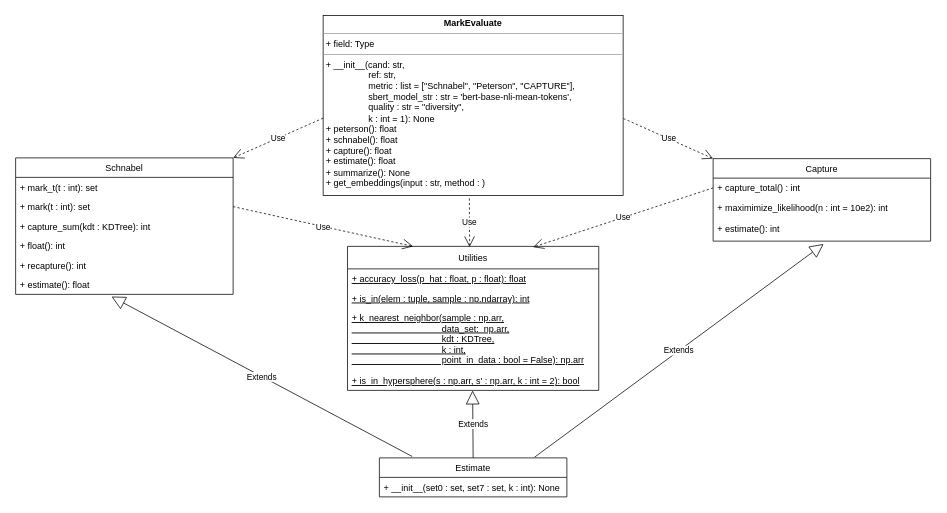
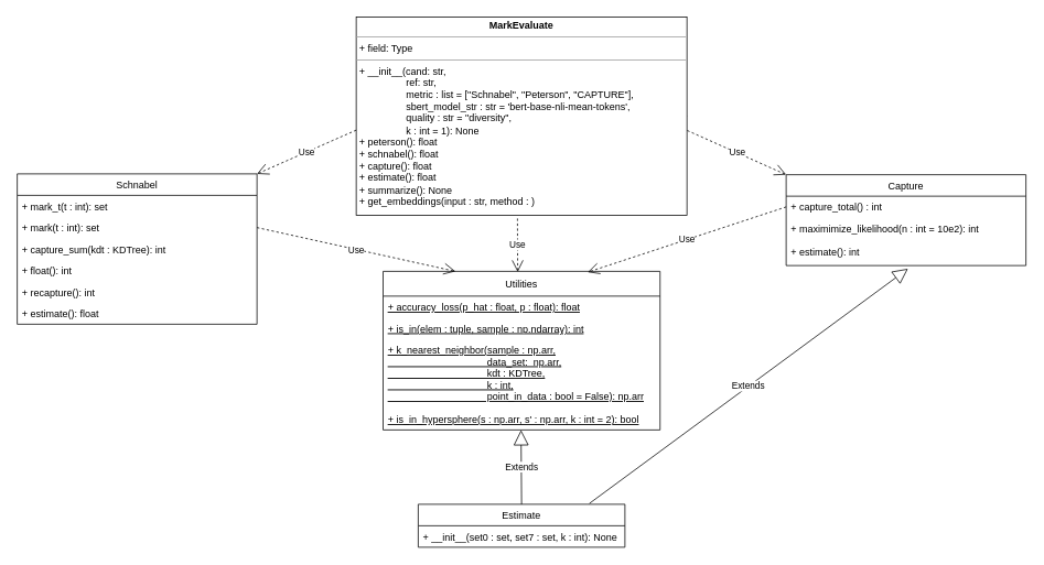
  <mxCell id="0" />
  <mxCell id="1" parent="0" />
  <mxCell id="2" style="edgeStyle=orthogonalEdgeStyle;rounded=0;orthogonalLoop=1;jettySize=auto;html=1;exitX=1;exitY=0.5;exitDx=0;exitDy=0;" parent="1" source="3" edge="1"><mxGeometry relative="1" as="geometry"><mxPoint x="820" y="140" as="targetPoint" /></mxGeometry></mxCell>
  <mxCell id="3" value="&lt;p style=&quot;margin: 0px ; margin-top: 4px ; text-align: center&quot;&gt;&lt;b&gt;MarkEvaluate&lt;/b&gt;&lt;/p&gt;&lt;hr size=&quot;1&quot;&gt;&lt;p style=&quot;margin: 0px ; margin-left: 4px&quot;&gt;+ field: Type&lt;/p&gt;&lt;hr size=&quot;1&quot;&gt;&lt;p style=&quot;margin: 0px ; margin-left: 4px&quot;&gt;+ __init__(cand: str,&lt;/p&gt;&lt;p style=&quot;margin: 0px ; margin-left: 4px&quot;&gt;&amp;nbsp; &amp;nbsp; &amp;nbsp; &amp;nbsp; &amp;nbsp; &amp;nbsp; &amp;nbsp; &amp;nbsp; &amp;nbsp;ref: str,&lt;/p&gt;&lt;p style=&quot;margin: 0px ; margin-left: 4px&quot;&gt;&amp;nbsp; &amp;nbsp; &amp;nbsp; &amp;nbsp; &amp;nbsp; &amp;nbsp; &amp;nbsp; &amp;nbsp; &amp;nbsp;metric : list = [&quot;Schnabel&quot;, &quot;Peterson&quot;, &quot;CAPTURE&quot;],&lt;/p&gt;&lt;p style=&quot;margin: 0px ; margin-left: 4px&quot;&gt;&amp;nbsp; &amp;nbsp; &amp;nbsp; &amp;nbsp; &amp;nbsp; &amp;nbsp; &amp;nbsp; &amp;nbsp; &amp;nbsp;sbert_model_str : str = 'bert-base-nli-mean-tokens',&lt;/p&gt;&lt;p style=&quot;margin: 0px ; margin-left: 4px&quot;&gt;&lt;span&gt;&amp;nbsp; &amp;nbsp; &amp;nbsp; &amp;nbsp; &amp;nbsp; &amp;nbsp; &amp;nbsp; &amp;nbsp; &amp;nbsp;quality : str = &quot;diversity&quot;,&lt;/span&gt;&lt;/p&gt;&lt;p style=&quot;margin: 0px ; margin-left: 4px&quot;&gt;&lt;span&gt;&amp;nbsp; &amp;nbsp; &amp;nbsp; &amp;nbsp; &amp;nbsp; &amp;nbsp; &amp;nbsp; &amp;nbsp; &amp;nbsp;k : int = 1): None&lt;/span&gt;&lt;/p&gt;&lt;p style=&quot;margin: 0px ; margin-left: 4px&quot;&gt;+ peterson(): float&lt;/p&gt;&lt;p style=&quot;margin: 0px ; margin-left: 4px&quot;&gt;+ schnabel(): float&lt;/p&gt;&lt;p style=&quot;margin: 0px ; margin-left: 4px&quot;&gt;+ capture(): float&lt;/p&gt;&lt;p style=&quot;margin: 0px ; margin-left: 4px&quot;&gt;+ estimate(): float&lt;/p&gt;&lt;p style=&quot;margin: 0px ; margin-left: 4px&quot;&gt;+ summarize(): None&lt;/p&gt;&lt;p style=&quot;margin: 0px ; margin-left: 4px&quot;&gt;+ get_embeddings(input : str, method : )&lt;br&gt;&lt;/p&gt;&lt;p style=&quot;margin: 0px ; margin-left: 4px&quot;&gt;&lt;br&gt;&lt;/p&gt;" style="verticalAlign=top;align=left;overflow=fill;fontSize=12;fontFamily=Helvetica;html=1;" parent="1" vertex="1"><mxGeometry x="430" y="20" width="400" height="240" as="geometry" /></mxCell>
  <mxCell id="4" value="Utilities" style="swimlane;fontStyle=0;childLayout=stackLayout;horizontal=1;startSize=30;horizontalStack=0;resizeParent=1;resizeParentMax=0;resizeLast=0;collapsible=1;marginBottom=0;" parent="1" vertex="1"><mxGeometry x="462.5" y="328" width="335" height="192" as="geometry" /></mxCell>
  <mxCell id="5" value="+ accuracy_loss(p_hat : float, p : float): float" style="text;strokeColor=none;fillColor=none;align=left;verticalAlign=top;spacingLeft=4;spacingRight=4;overflow=hidden;rotatable=0;points=[[0,0.5],[1,0.5]];portConstraint=eastwest;fontStyle=4" parent="4" vertex="1"><mxGeometry y="30" width="335" height="26" as="geometry" /></mxCell>
  <mxCell id="6" value="+ is_in(elem : tuple, sample : np.ndarray): int" style="text;strokeColor=none;fillColor=none;align=left;verticalAlign=top;spacingLeft=4;spacingRight=4;overflow=hidden;rotatable=0;points=[[0,0.5],[1,0.5]];portConstraint=eastwest;fontStyle=4" vertex="1" parent="4"><mxGeometry y="56" width="335" height="26" as="geometry" /></mxCell>
  <mxCell id="7" value="+ k_nearest_neighbor(sample : np.arr,&#10;                                    data_set:  np.arr,&#10;                                    kdt : KDTree,&#10;                                    k : int,&#10;                                    point_in_data : bool = False): np.arr&#10;" style="text;strokeColor=none;fillColor=none;align=left;verticalAlign=top;spacingLeft=4;spacingRight=4;overflow=hidden;rotatable=0;points=[[0,0.5],[1,0.5]];portConstraint=eastwest;fontStyle=4" parent="4" vertex="1"><mxGeometry y="82" width="335" height="84" as="geometry" /></mxCell>
  <mxCell id="8" value="+ is_in_hypersphere(s : np.arr, s' : np.arr, k : int = 2): bool" style="text;strokeColor=none;fillColor=none;align=left;verticalAlign=top;spacingLeft=4;spacingRight=4;overflow=hidden;rotatable=0;points=[[0,0.5],[1,0.5]];portConstraint=eastwest;fontStyle=4" parent="4" vertex="1"><mxGeometry y="166" width="335" height="26" as="geometry" /></mxCell>
  <mxCell id="9" value="Use" style="endArrow=open;endSize=12;dashed=1;html=1;entryX=0.486;entryY=0.004;entryDx=0;entryDy=0;entryPerimeter=0;" parent="1" target="4" edge="1"><mxGeometry width="160" relative="1" as="geometry"><mxPoint x="625" y="264" as="sourcePoint" /><mxPoint x="585" y="329" as="targetPoint" /></mxGeometry></mxCell>
  <mxCell id="10" value="Schnabel" style="swimlane;fontStyle=0;childLayout=stackLayout;horizontal=1;startSize=26;horizontalStack=0;resizeParent=1;resizeParentMax=0;resizeLast=0;collapsible=1;marginBottom=0;" parent="1" vertex="1"><mxGeometry x="20" y="210" width="290" height="182" as="geometry" /></mxCell>
  <mxCell id="11" value="+ mark_t(t : int): set" style="text;strokeColor=none;fillColor=none;align=left;verticalAlign=top;spacingLeft=4;spacingRight=4;overflow=hidden;rotatable=0;points=[[0,0.5],[1,0.5]];portConstraint=eastwest;" vertex="1" parent="10"><mxGeometry y="26" width="290" height="26" as="geometry" /></mxCell>
  <mxCell id="12" value="+ mark(t : int): set" style="text;strokeColor=none;fillColor=none;align=left;verticalAlign=top;spacingLeft=4;spacingRight=4;overflow=hidden;rotatable=0;points=[[0,0.5],[1,0.5]];portConstraint=eastwest;" parent="10" vertex="1"><mxGeometry y="52" width="290" height="26" as="geometry" /></mxCell>
  <mxCell id="13" value="+ capture_sum(kdt : KDTree): int" style="text;strokeColor=none;fillColor=none;align=left;verticalAlign=top;spacingLeft=4;spacingRight=4;overflow=hidden;rotatable=0;points=[[0,0.5],[1,0.5]];portConstraint=eastwest;" vertex="1" parent="10"><mxGeometry y="78" width="290" height="26" as="geometry" /></mxCell>
  <mxCell id="14" value="+ float(): int" style="text;strokeColor=none;fillColor=none;align=left;verticalAlign=top;spacingLeft=4;spacingRight=4;overflow=hidden;rotatable=0;points=[[0,0.5],[1,0.5]];portConstraint=eastwest;" parent="10" vertex="1"><mxGeometry y="104" width="290" height="26" as="geometry" /></mxCell>
  <mxCell id="15" value="+ recapture(): int" style="text;strokeColor=none;fillColor=none;align=left;verticalAlign=top;spacingLeft=4;spacingRight=4;overflow=hidden;rotatable=0;points=[[0,0.5],[1,0.5]];portConstraint=eastwest;" parent="10" vertex="1"><mxGeometry y="130" width="290" height="26" as="geometry" /></mxCell>
  <mxCell id="16" value="+ estimate(): float" style="text;strokeColor=none;fillColor=none;align=left;verticalAlign=top;spacingLeft=4;spacingRight=4;overflow=hidden;rotatable=0;points=[[0,0.5],[1,0.5]];portConstraint=eastwest;" parent="10" vertex="1"><mxGeometry y="156" width="290" height="26" as="geometry" /></mxCell>
  <mxCell id="17" value="Use" style="endArrow=open;endSize=12;dashed=1;html=1;entryX=1;entryY=0;entryDx=0;entryDy=0;exitX=0;exitY=0.571;exitDx=0;exitDy=0;exitPerimeter=0;" parent="1" source="3" target="10" edge="1"><mxGeometry width="160" relative="1" as="geometry"><mxPoint x="622" y="263" as="sourcePoint" /><mxPoint x="880" y="260" as="targetPoint" /></mxGeometry></mxCell>
  <mxCell id="18" value="Use" style="endArrow=open;endSize=12;dashed=1;html=1;exitX=1;exitY=0.5;exitDx=0;exitDy=0;" parent="1" source="12" edge="1"><mxGeometry width="160" relative="1" as="geometry"><mxPoint x="440" y="370" as="sourcePoint" /><mxPoint x="550" y="328" as="targetPoint" /></mxGeometry></mxCell>
  <mxCell id="19" value="Capture" style="swimlane;fontStyle=0;childLayout=stackLayout;horizontal=1;startSize=26;horizontalStack=0;resizeParent=1;resizeParentMax=0;resizeLast=0;collapsible=1;marginBottom=0;" parent="1" vertex="1"><mxGeometry x="950" y="211" width="290" height="110" as="geometry" /></mxCell>
  <mxCell id="20" value="+ capture_total() : int" style="text;strokeColor=none;fillColor=none;align=left;verticalAlign=top;spacingLeft=4;spacingRight=4;overflow=hidden;rotatable=0;points=[[0,0.5],[1,0.5]];portConstraint=eastwest;" parent="19" vertex="1"><mxGeometry y="26" width="290" height="26" as="geometry" /></mxCell>
  <mxCell id="21" value="+ maximimize_likelihood(n : int = 10e2): int" style="text;strokeColor=none;fillColor=none;align=left;verticalAlign=top;spacingLeft=4;spacingRight=4;overflow=hidden;rotatable=0;points=[[0,0.5],[1,0.5]];portConstraint=eastwest;" parent="19" vertex="1"><mxGeometry y="52" width="290" height="28" as="geometry" /></mxCell>
  <mxCell id="22" value="+ estimate(): int" style="text;strokeColor=none;fillColor=none;align=left;verticalAlign=top;spacingLeft=4;spacingRight=4;overflow=hidden;rotatable=0;points=[[0,0.5],[1,0.5]];portConstraint=eastwest;" parent="19" vertex="1"><mxGeometry y="80" width="290" height="30" as="geometry" /></mxCell>
  <mxCell id="23" value="Use" style="endArrow=open;endSize=12;dashed=1;html=1;exitX=1.001;exitY=0.573;exitDx=0;exitDy=0;entryX=0;entryY=0;entryDx=0;entryDy=0;exitPerimeter=0;" parent="1" source="3" target="19" edge="1"><mxGeometry width="160" relative="1" as="geometry"><mxPoint x="580" y="370" as="sourcePoint" /><mxPoint x="740" y="370" as="targetPoint" /></mxGeometry></mxCell>
  <mxCell id="24" value="Use" style="endArrow=open;endSize=12;dashed=1;html=1;exitX=0;exitY=0.5;exitDx=0;exitDy=0;" parent="1" source="20" edge="1"><mxGeometry width="160" relative="1" as="geometry"><mxPoint x="350" y="310" as="sourcePoint" /><mxPoint x="710" y="329" as="targetPoint" /></mxGeometry></mxCell>
  <mxCell id="25" value="Estimate" style="swimlane;fontStyle=0;childLayout=stackLayout;horizontal=1;startSize=26;fillColor=none;horizontalStack=0;resizeParent=1;resizeParentMax=0;resizeLast=0;collapsible=1;marginBottom=0;" parent="1" vertex="1"><mxGeometry x="505" y="610" width="250" height="52" as="geometry" /></mxCell>
  <mxCell id="26" value="+ __init__(set0 : set, set7 : set, k : int): None" style="text;strokeColor=none;fillColor=none;align=left;verticalAlign=top;spacingLeft=4;spacingRight=4;overflow=hidden;rotatable=0;points=[[0,0.5],[1,0.5]];portConstraint=eastwest;" parent="25" vertex="1"><mxGeometry y="26" width="250" height="26" as="geometry" /></mxCell>
  <mxCell id="27" value="Extends" style="endArrow=block;endSize=16;endFill=0;html=1;exitX=0.5;exitY=0;exitDx=0;exitDy=0;entryX=0.498;entryY=1.005;entryDx=0;entryDy=0;entryPerimeter=0;" parent="1" source="25" target="8" edge="1"><mxGeometry width="160" relative="1" as="geometry"><mxPoint x="510" y="320" as="sourcePoint" /><mxPoint x="670" y="320" as="targetPoint" /></mxGeometry></mxCell>
- <mxCell id="28" value="Extends" style="endArrow=block;endSize=16;endFill=0;html=1;entryX=0.441;entryY=1.113;entryDx=0;entryDy=0;entryPerimeter=0;exitX=0.175;exitY=-0.036;exitDx=0;exitDy=0;exitPerimeter=0;" parent="1" source="25" target="16" edge="1"><mxGeometry width="160" relative="1" as="geometry"><mxPoint x="280" y="540" as="sourcePoint" /><mxPoint x="440" y="540" as="targetPoint" /></mxGeometry></mxCell>
  <mxCell id="29" value="Extends" style="endArrow=block;endSize=16;endFill=0;html=1;entryX=0.508;entryY=1.128;entryDx=0;entryDy=0;entryPerimeter=0;" parent="1" target="22" edge="1"><mxGeometry width="160" relative="1" as="geometry"><mxPoint x="712" y="609" as="sourcePoint" /><mxPoint x="870" y="580" as="targetPoint" /></mxGeometry></mxCell>
